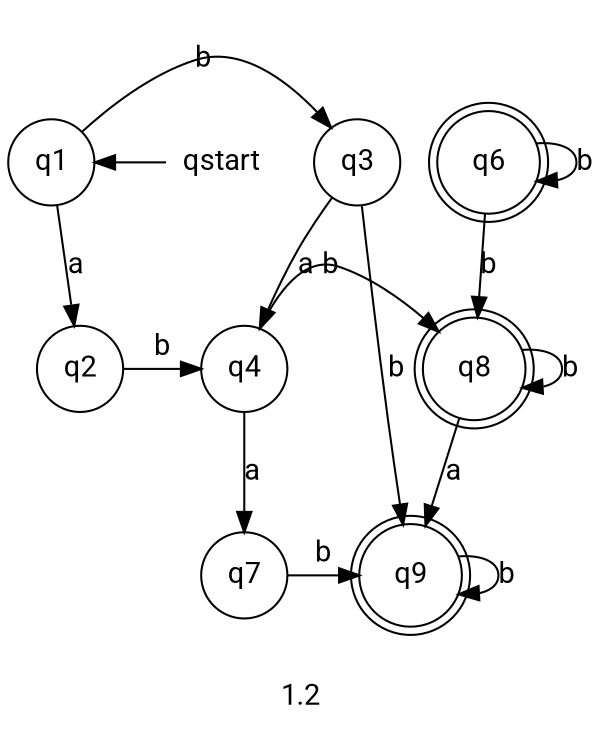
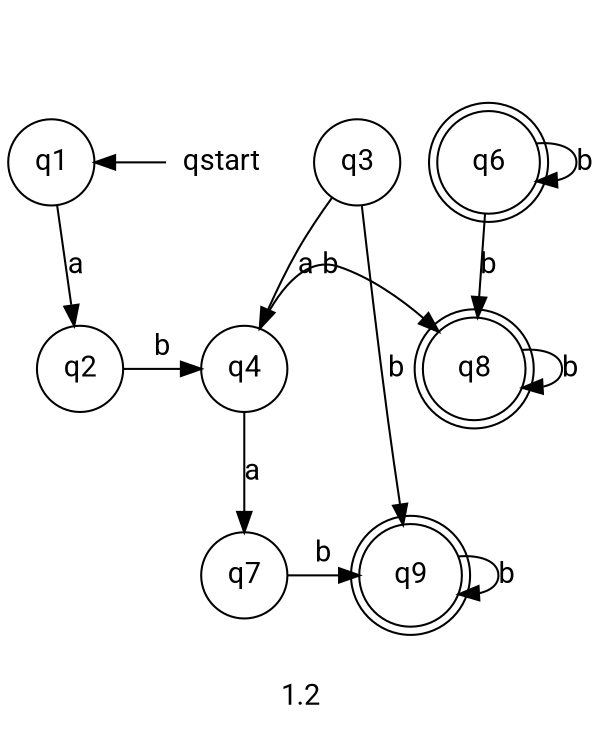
  digraph {
    fontname=Roboto
    label=1.2
    rankdir=TR
    node [fontname=Roboto shape=circle]
    edge [fontname=Roboto]
    q2
    q4
    q8 [shape=doublecircle]
    qstart [shape=none]
    q1
    q3
    q6 [shape=doublecircle]
    q7
    q9 [shape=doublecircle]
    subgraph sub_1 {
      rank=same
      q2
      q4
      q8
    }
    subgraph sub_2 {
      rank=same
      qstart
      q1
      q3
      q6
    }
    subgraph sub_3 {
      rank=same
      q7
      q9
    }
    q2 -> q4 [label=b]
    q4 -> q8 [label=b]
    q4 -> q7 [label=a]
    q8 -> q8 [label=b]
-   q8 -> q9 [label=a]
    qstart -> q1
    q1 -> q2 [label=a]
-   q1 -> q3 [label=b]
    q3 -> q4 [label=a]
    q3 -> q9 [label=b]
    q6 -> q8 [label=b]
    q6 -> q6 [label=b]
    q7 -> q9 [label=b]
    q9 -> q9 [label=b]
  }
